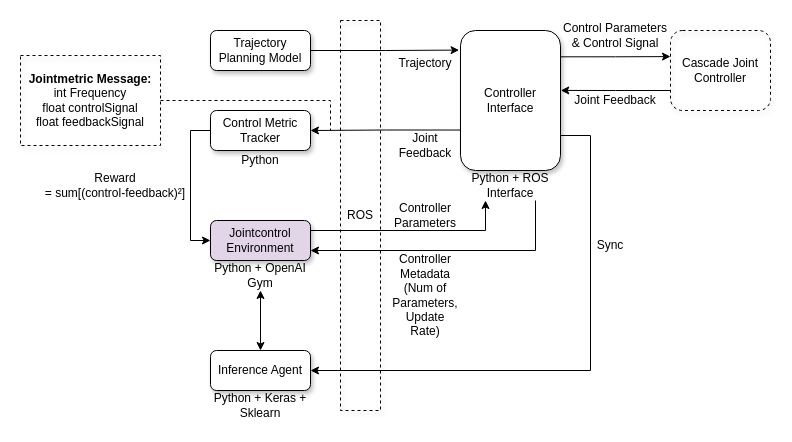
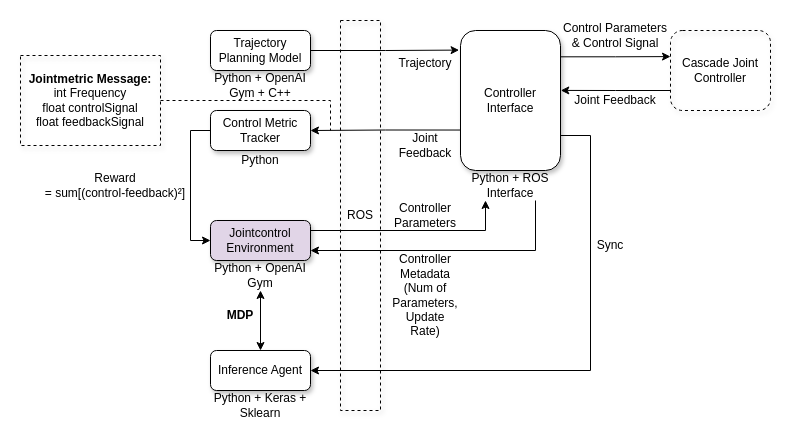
  <mxCell id="0" />
  <mxCell id="1" parent="0" />
  <mxCell id="2" style="edgeStyle=orthogonalEdgeStyle;rounded=0;orthogonalLoop=1;jettySize=auto;html=1;exitX=1;exitY=0.5;exitDx=0;exitDy=0;entryX=-0.014;entryY=0.14;entryDx=0;entryDy=0;entryPerimeter=0;" parent="1" source="3" target="7" edge="1"><mxGeometry relative="1" as="geometry" /></mxCell>
  <mxCell id="3" value="Trajectory Planning Model" style="rounded=1;whiteSpace=wrap;html=1;shadow=1;" parent="1" vertex="1"><mxGeometry x="210" y="30" width="100" height="40" as="geometry" /></mxCell>
+ <mxCell id="4" value="Python + OpenAI Gym + C++" style="text;html=1;strokeColor=none;fillColor=none;align=center;verticalAlign=middle;whiteSpace=wrap;rounded=0;shadow=1;" parent="1" vertex="1"><mxGeometry x="210" y="70" width="100" height="30" as="geometry" /></mxCell>
  <mxCell id="5" style="edgeStyle=orthogonalEdgeStyle;rounded=0;orthogonalLoop=1;jettySize=auto;html=1;exitX=1;exitY=0.188;exitDx=0;exitDy=0;entryX=0;entryY=0.326;entryDx=0;entryDy=0;entryPerimeter=0;startArrow=none;startFill=0;endArrow=classic;endFill=1;exitPerimeter=0;" parent="1" source="7" target="28" edge="1"><mxGeometry relative="1" as="geometry" /></mxCell>
  <mxCell id="6" style="edgeStyle=orthogonalEdgeStyle;rounded=0;orthogonalLoop=1;jettySize=auto;html=1;exitX=0.011;exitY=0.711;exitDx=0;exitDy=0;entryX=1;entryY=0.5;entryDx=0;entryDy=0;startArrow=none;startFill=0;endArrow=classic;endFill=1;exitPerimeter=0;" parent="1" source="7" target="11" edge="1"><mxGeometry relative="1" as="geometry" /></mxCell>
  <mxCell id="7" value="Controller Interface" style="rounded=1;whiteSpace=wrap;html=1;shadow=1;" parent="1" vertex="1"><mxGeometry x="460" y="30" width="100" height="140" as="geometry" /></mxCell>
  <mxCell id="8" value="Python&amp;nbsp;+ ROS Interface" style="text;html=1;strokeColor=none;fillColor=none;align=center;verticalAlign=middle;whiteSpace=wrap;rounded=0;shadow=1;" parent="1" vertex="1"><mxGeometry x="460" y="170" width="100" height="30" as="geometry" /></mxCell>
  <mxCell id="9" value="ROS" style="rounded=0;whiteSpace=wrap;html=1;shadow=1;dashed=1;fillColor=none;" parent="1" vertex="1"><mxGeometry x="340" y="20" width="40" height="390" as="geometry" /></mxCell>
  <mxCell id="10" style="edgeStyle=orthogonalEdgeStyle;rounded=0;orthogonalLoop=1;jettySize=auto;html=1;exitX=0;exitY=0.5;exitDx=0;exitDy=0;entryX=0;entryY=0.5;entryDx=0;entryDy=0;startArrow=none;startFill=0;endArrow=classic;endFill=1;" parent="1" source="11" target="15" edge="1"><mxGeometry relative="1" as="geometry" /></mxCell>
  <mxCell id="11" value="Control Metric Tracker" style="rounded=1;whiteSpace=wrap;html=1;shadow=1;" parent="1" vertex="1"><mxGeometry x="210" y="110" width="100" height="40" as="geometry" /></mxCell>
  <mxCell id="12" value="Python" style="text;html=1;strokeColor=none;fillColor=none;align=center;verticalAlign=middle;whiteSpace=wrap;rounded=0;shadow=1;" parent="1" vertex="1"><mxGeometry x="210" y="150" width="100" height="20" as="geometry" /></mxCell>
  <mxCell id="13" style="edgeStyle=orthogonalEdgeStyle;rounded=0;orthogonalLoop=1;jettySize=auto;html=1;exitX=1;exitY=0.75;exitDx=0;exitDy=0;entryX=0.75;entryY=1;entryDx=0;entryDy=0;startArrow=classic;startFill=1;endArrow=none;endFill=0;" parent="1" source="15" target="8" edge="1"><mxGeometry relative="1" as="geometry"><Array as="points"><mxPoint x="535" y="250" /></Array></mxGeometry></mxCell>
  <mxCell id="14" style="edgeStyle=orthogonalEdgeStyle;rounded=0;orthogonalLoop=1;jettySize=auto;html=1;exitX=1;exitY=0.25;exitDx=0;exitDy=0;entryX=0.25;entryY=1;entryDx=0;entryDy=0;startArrow=none;startFill=0;endArrow=classic;endFill=1;" parent="1" source="15" target="8" edge="1"><mxGeometry relative="1" as="geometry" /></mxCell>
  <mxCell id="15" value="Jointcontrol Environment" style="rounded=1;whiteSpace=wrap;html=1;shadow=1;fillColor=#e1d5e7;" parent="1" vertex="1"><mxGeometry x="210" y="220" width="100" height="40" as="geometry" /></mxCell>
  <mxCell id="16" value="Python + OpenAI Gym" style="text;html=1;strokeColor=none;fillColor=none;align=center;verticalAlign=middle;whiteSpace=wrap;rounded=0;shadow=1;" parent="1" vertex="1"><mxGeometry x="210" y="260" width="100" height="30" as="geometry" /></mxCell>
  <mxCell id="17" value="Sync" style="text;html=1;strokeColor=none;fillColor=none;align=center;verticalAlign=middle;whiteSpace=wrap;rounded=0;shadow=1;dashed=1;" parent="1" vertex="1"><mxGeometry x="590" y="230" width="40" height="30" as="geometry" /></mxCell>
  <mxCell id="18" value="" style="endArrow=classic;html=1;rounded=0;edgeStyle=orthogonalEdgeStyle;exitX=1;exitY=0.75;exitDx=0;exitDy=0;entryX=1;entryY=0.5;entryDx=0;entryDy=0;" parent="1" source="7" target="22" edge="1"><mxGeometry relative="1" as="geometry"><mxPoint x="937" y="170" as="sourcePoint" /><mxPoint x="937" y="220" as="targetPoint" /><Array as="points"><mxPoint x="590" y="135" /><mxPoint x="590" y="370" /></Array></mxGeometry></mxCell>
  <mxCell id="19" value="Trajectory" style="text;html=1;strokeColor=none;fillColor=none;align=center;verticalAlign=middle;whiteSpace=wrap;rounded=0;shadow=1;dashed=1;" parent="1" vertex="1"><mxGeometry x="390" y="48" width="70" height="30" as="geometry" /></mxCell>
  <mxCell id="20" value="Controller Metadata&lt;br&gt;(Num of Parameters, Update Rate)" style="text;html=1;strokeColor=none;fillColor=none;align=center;verticalAlign=middle;whiteSpace=wrap;rounded=0;shadow=1;dashed=1;" parent="1" vertex="1"><mxGeometry x="390" y="250" width="70" height="90" as="geometry" /></mxCell>
  <mxCell id="21" value="Controller Parameters" style="text;html=1;strokeColor=none;fillColor=none;align=center;verticalAlign=middle;whiteSpace=wrap;rounded=0;shadow=1;dashed=1;" parent="1" vertex="1"><mxGeometry x="385" y="200" width="80" height="30" as="geometry" /></mxCell>
  <mxCell id="22" value="Inference Agent" style="rounded=1;whiteSpace=wrap;html=1;shadow=1;" parent="1" vertex="1"><mxGeometry x="210" y="350" width="100" height="40" as="geometry" /></mxCell>
  <mxCell id="23" value="Python + Keras + Sklearn" style="text;html=1;strokeColor=none;fillColor=none;align=center;verticalAlign=middle;whiteSpace=wrap;rounded=0;shadow=1;" parent="1" vertex="1"><mxGeometry x="210" y="390" width="100" height="30" as="geometry" /></mxCell>
  <mxCell id="24" style="edgeStyle=orthogonalEdgeStyle;rounded=0;orthogonalLoop=1;jettySize=auto;html=1;exitX=0.5;exitY=0;exitDx=0;exitDy=0;startArrow=classic;startFill=1;endArrow=classic;endFill=1;entryX=0.5;entryY=1;entryDx=0;entryDy=0;" parent="1" source="22" target="16" edge="1"><mxGeometry relative="1" as="geometry"><mxPoint x="150" y="370" as="targetPoint" /><mxPoint x="210" y="370" as="sourcePoint" /></mxGeometry></mxCell>
+ <mxCell id="25" value="&lt;b&gt;MDP&lt;/b&gt;" style="text;html=1;strokeColor=none;fillColor=none;align=center;verticalAlign=middle;whiteSpace=wrap;rounded=0;shadow=1;dashed=1;" parent="1" vertex="1"><mxGeometry x="210" y="300" width="60" height="30" as="geometry" /></mxCell>
  <mxCell id="26" value="Reward&lt;br&gt;= sum[(control-feedback)²]" style="text;html=1;strokeColor=none;fillColor=none;align=center;verticalAlign=middle;whiteSpace=wrap;rounded=0;shadow=1;dashed=1;" parent="1" vertex="1"><mxGeometry x="40" y="170" width="150" height="30" as="geometry" /></mxCell>
  <mxCell id="27" style="edgeStyle=orthogonalEdgeStyle;rounded=0;orthogonalLoop=1;jettySize=auto;html=1;exitX=0;exitY=0.75;exitDx=0;exitDy=0;entryX=1.003;entryY=0.428;entryDx=0;entryDy=0;entryPerimeter=0;startArrow=none;startFill=0;endArrow=classic;endFill=1;" parent="1" source="28" target="7" edge="1"><mxGeometry relative="1" as="geometry" /></mxCell>
  <mxCell id="28" value="Cascade Joint Controller" style="rounded=1;whiteSpace=wrap;html=1;shadow=1;dashed=1;fillColor=none;" parent="1" vertex="1"><mxGeometry x="670" y="30" width="100" height="80" as="geometry" /></mxCell>
  <mxCell id="29" value="Control Parameters &amp;amp; Control Signal" style="text;html=1;strokeColor=none;fillColor=none;align=center;verticalAlign=middle;whiteSpace=wrap;rounded=0;shadow=1;dashed=1;" parent="1" vertex="1"><mxGeometry x="560" y="20" width="110" height="30" as="geometry" /></mxCell>
  <mxCell id="30" value="Joint Feedback" style="text;html=1;strokeColor=none;fillColor=none;align=center;verticalAlign=middle;whiteSpace=wrap;rounded=0;shadow=1;dashed=1;" parent="1" vertex="1"><mxGeometry x="560" y="85" width="110" height="30" as="geometry" /></mxCell>
  <mxCell id="31" value="Joint Feedback" style="text;html=1;strokeColor=none;fillColor=none;align=center;verticalAlign=middle;whiteSpace=wrap;rounded=0;shadow=1;dashed=1;" parent="1" vertex="1"><mxGeometry x="390" y="130" width="70" height="30" as="geometry" /></mxCell>
  <mxCell id="32" style="edgeStyle=orthogonalEdgeStyle;rounded=0;orthogonalLoop=1;jettySize=auto;html=1;exitX=1;exitY=0.5;exitDx=0;exitDy=0;endArrow=none;endFill=0;dashed=1;" edge="1" parent="1" source="33"><mxGeometry relative="1" as="geometry"><mxPoint x="330" y="130" as="targetPoint" /><Array as="points"><mxPoint x="330" y="100" /></Array></mxGeometry></mxCell>
  <mxCell id="33" value="&lt;b&gt;Jointmetric Message:&lt;/b&gt;&lt;br&gt;int Frequency&lt;br&gt;float controlSignal&lt;br&gt;float feedbackSignal" style="text;html=1;strokeColor=default;fillColor=none;align=center;verticalAlign=middle;whiteSpace=wrap;rounded=0;dashed=1;shadow=1;" vertex="1" parent="1"><mxGeometry x="20" y="55" width="140" height="90" as="geometry" /></mxCell>
